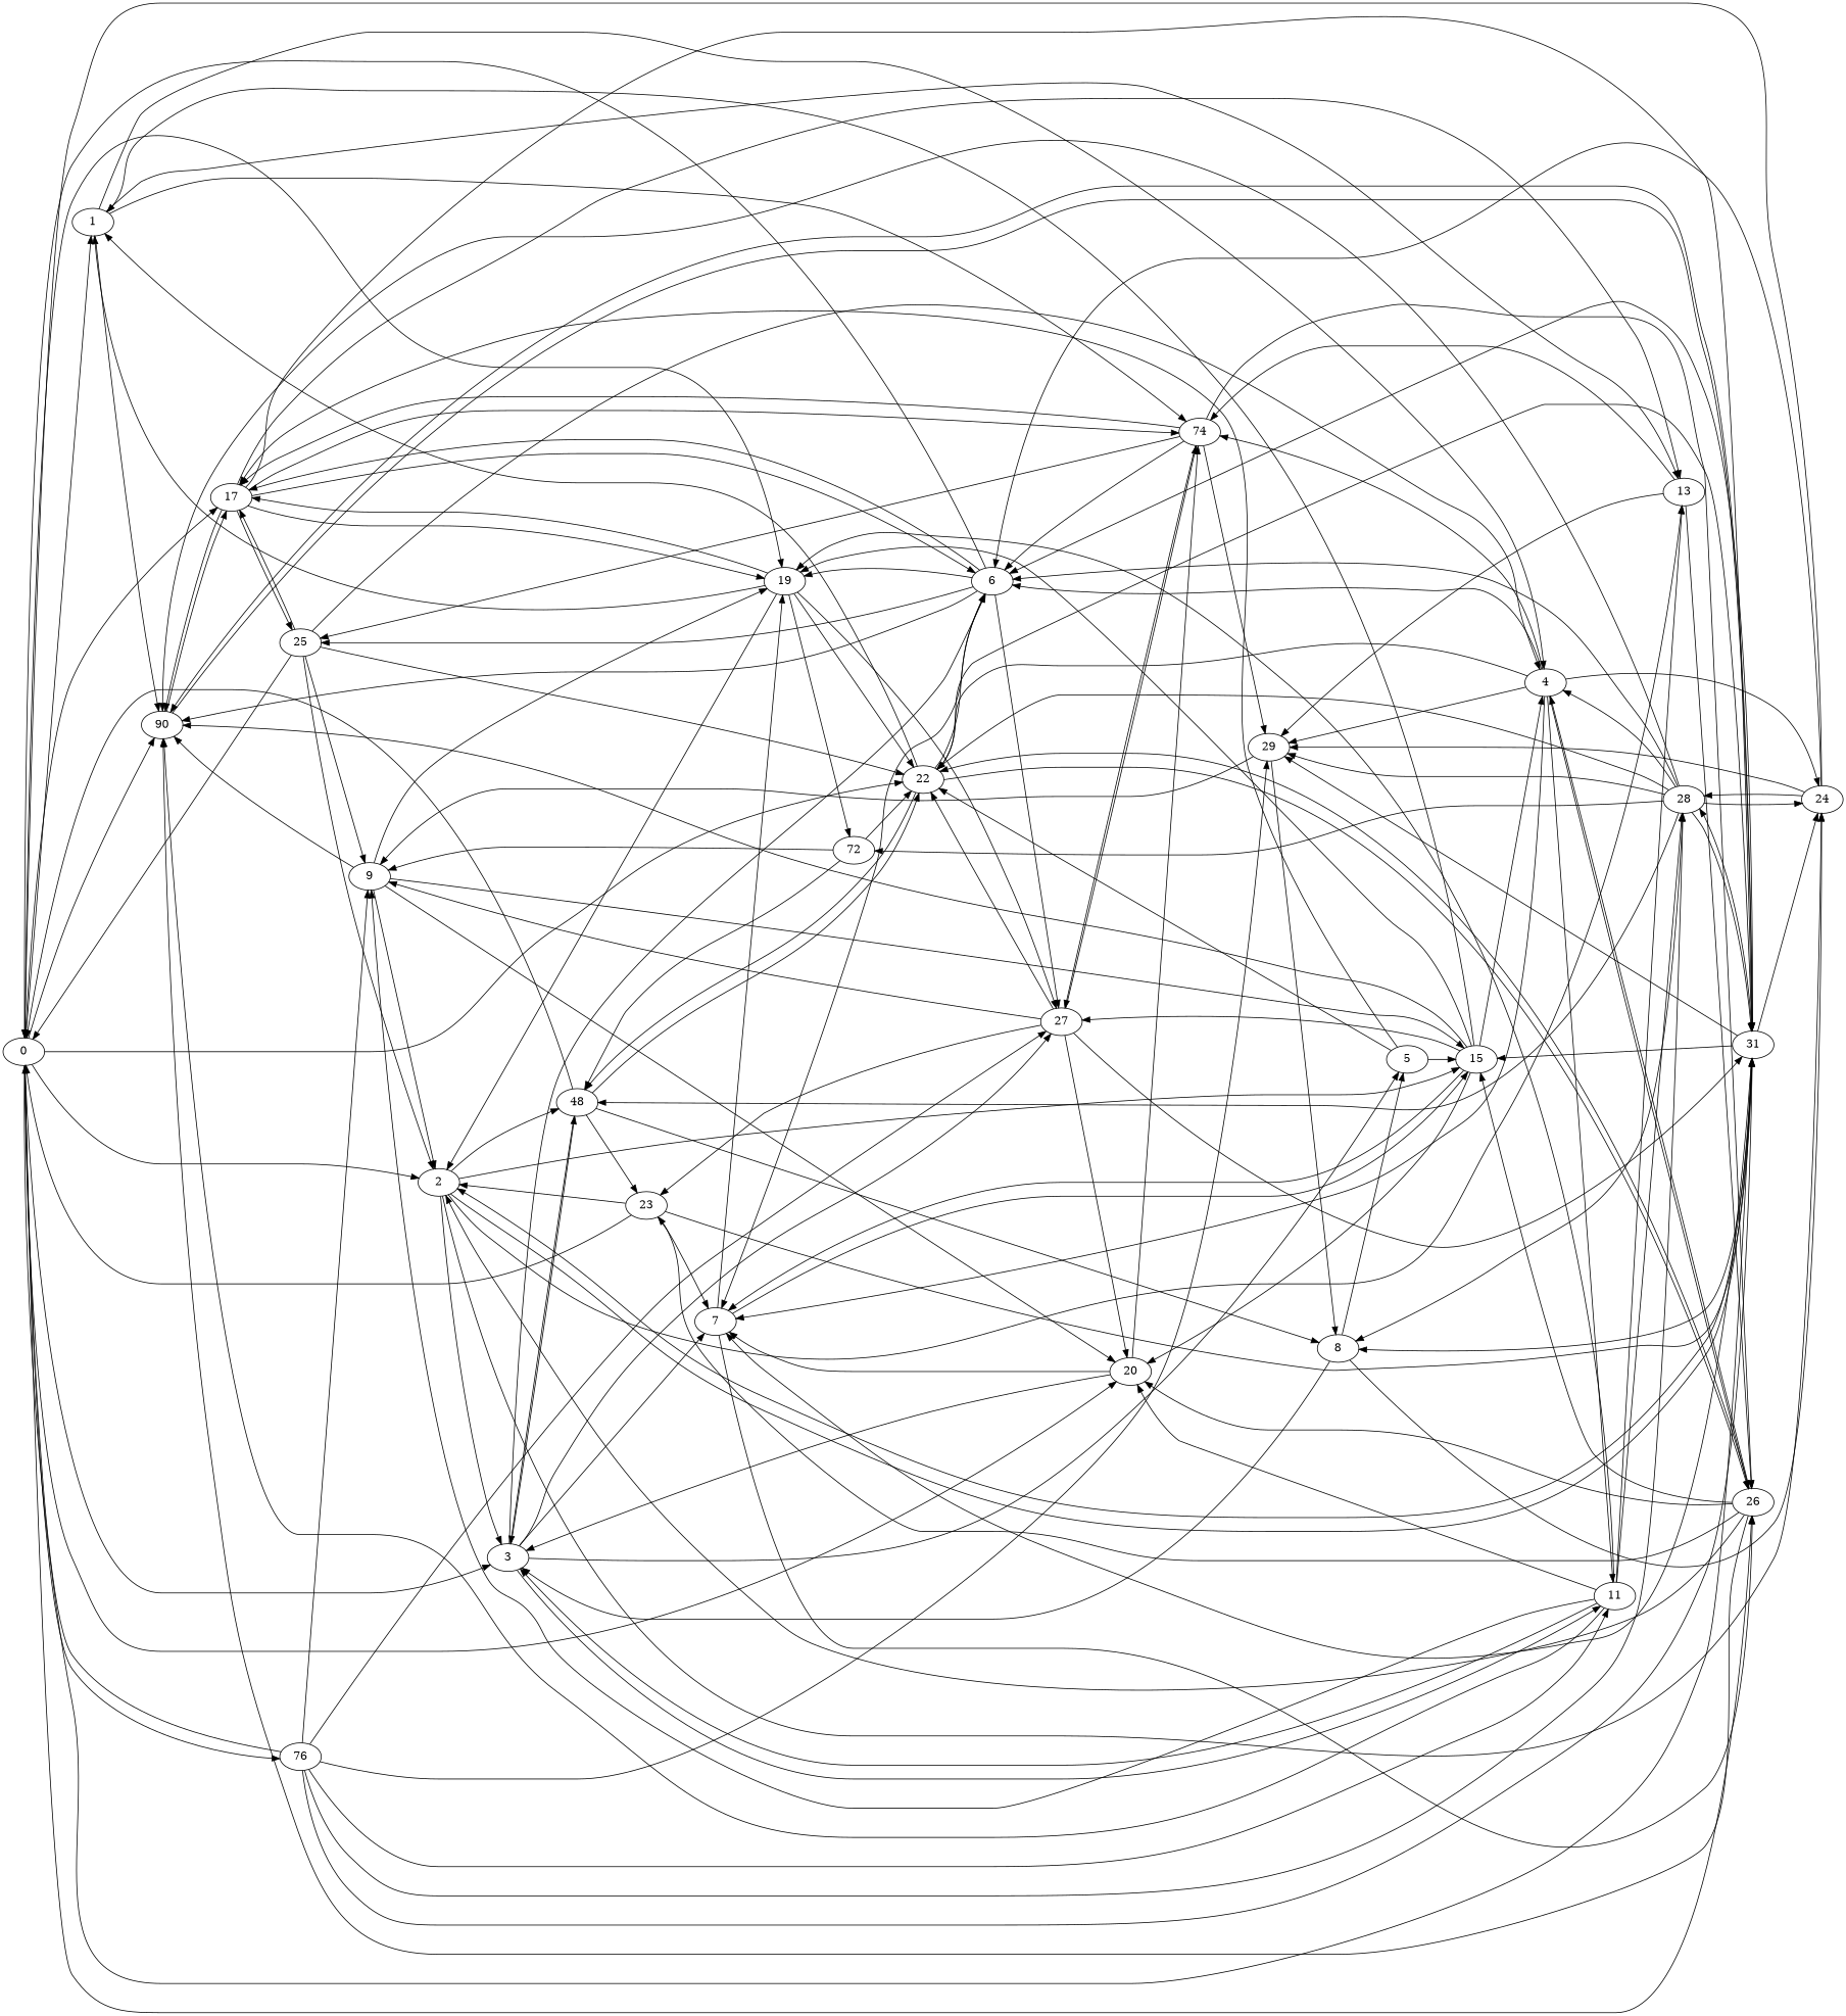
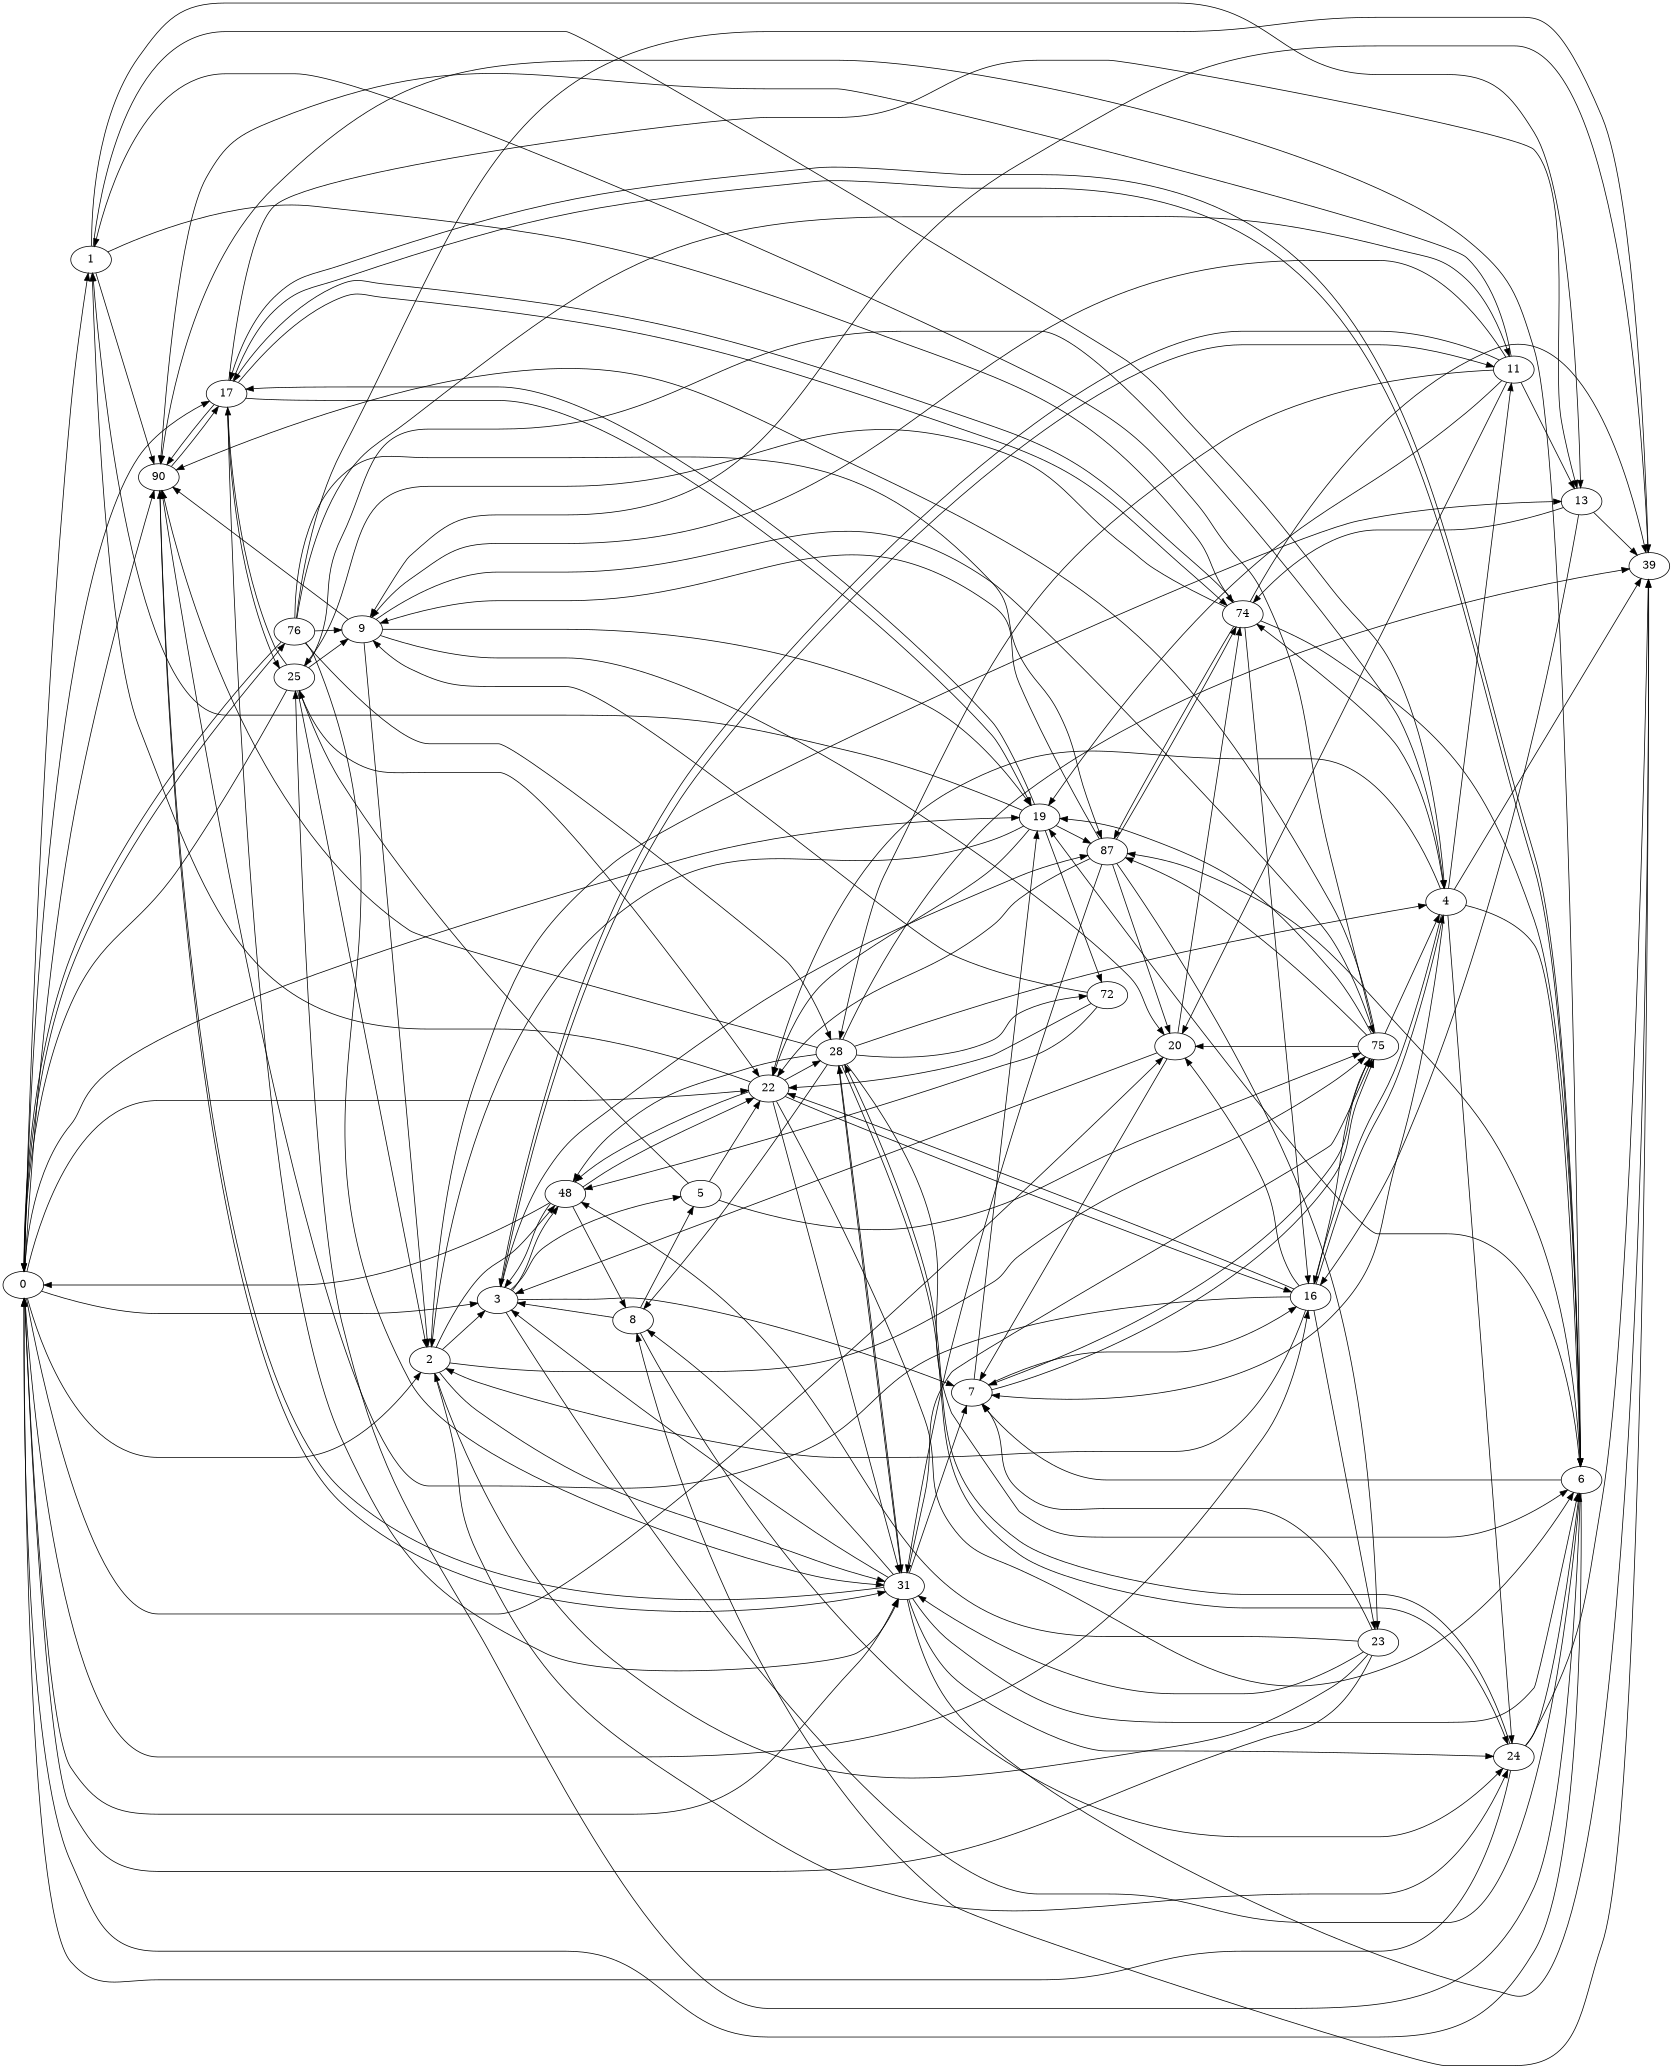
  digraph {
    rankdir=LR
    0
    1
    2
    3
    n5 [label=90]
    n6 [label=76]
    17
    19
    20
    n10 [label=31]
    22
-   26
+   26 [label=16]
    4
    13
    n15 [label=74]
-   15
+   15 [label=75]
    n17 [label=48]
    24
    5
    6
    7
    11
-   27
-   29
+   27 [label=87]
+   29 [label=39]
    9
    28
    25
    n28 [label=72]
    8
    23
    0 -> 1
    0 -> 2
    0 -> 3
    0 -> n5
    0 -> n6
    0 -> 17
    0 -> 19
    0 -> 20
    0 -> n10
    0 -> 22
    0 -> 26
    1 -> n5
    1 -> 4
    1 -> 13
    1 -> n15
    2 -> 3
    2 -> n10
    2 -> 13
    2 -> 15
    2 -> n17
    2 -> 24
    3 -> n17
    3 -> 5
    3 -> 6
    3 -> 7
    3 -> 11
    3 -> 27
    n5 -> 17
    n5 -> n10
    n6 -> 0
    n6 -> n10
    n6 -> 11
    n6 -> 27
    n6 -> 29
    n6 -> 9
    n6 -> 28
    17 -> n5
    17 -> 19
    17 -> n10
    17 -> 13
    17 -> n15
    17 -> 6
    17 -> 25
    19 -> 1
    19 -> 2
    19 -> 17
    19 -> 22
    19 -> 27
    19 -> n28
    20 -> 3
    20 -> n15
    20 -> 7
-   n10 -> 2
+   n10 -> 3
    n10 -> n5
    n10 -> 15
    n10 -> 24
    n10 -> 6
    n10 -> 7
    n10 -> 29
    n10 -> 28
    n10 -> 8
    22 -> 1
    22 -> n10
    22 -> 26
    22 -> n17
    22 -> 6
    26 -> 2
    26 -> n5
    26 -> 20
    26 -> 22
    26 -> 4
    26 -> 15
    26 -> 23
    4 -> 22
    4 -> 26
    4 -> n15
    4 -> 24
    4 -> 6
    4 -> 7
    4 -> 11
    4 -> 29
    13 -> 26
    13 -> n15
    13 -> 29
    n15 -> 17
    n15 -> 26
    n15 -> 6
    n15 -> 27
    n15 -> 29
    n15 -> 25
    15 -> 1
    15 -> n5
    15 -> 19
    15 -> 20
    15 -> 4
    15 -> 7
    15 -> 27
    n17 -> 0
    n17 -> 3
    n17 -> 22
    n17 -> 8
    24 -> 0
    24 -> 6
    24 -> 29
    24 -> 28
-   5 -> 17
+   5 -> 25
    5 -> 22
    5 -> 15
    6 -> 0
    6 -> n5
    6 -> 17
    6 -> 19
    6 -> 7
    6 -> 27
    6 -> 25
    7 -> 19
    7 -> 26
    7 -> 15
    11 -> 3
    11 -> n5
    11 -> 19
    11 -> 20
    11 -> 13
    11 -> 9
    11 -> 28
    27 -> 20
    27 -> n10
    27 -> 22
    27 -> n15
    27 -> 9
    27 -> 23
    29 -> 9
    29 -> 8
    9 -> 2
    9 -> n5
    9 -> 19
    9 -> 20
    9 -> 15
    28 -> n5
    28 -> n10
-   28 -> 22
+   22 -> 28
    28 -> 4
    28 -> n17
    28 -> 24
    28 -> 6
    28 -> 29
    28 -> n28
    28 -> 8
    25 -> 0
    25 -> 2
    25 -> 17
    25 -> 22
    25 -> 4
    25 -> 9
    n28 -> 22
    n28 -> n17
    n28 -> 9
    8 -> 3
    8 -> 24
    8 -> 5
    23 -> 0
    23 -> 2
    23 -> n10
-   n17 -> 23
+   23 -> n17
    23 -> 7
  }
